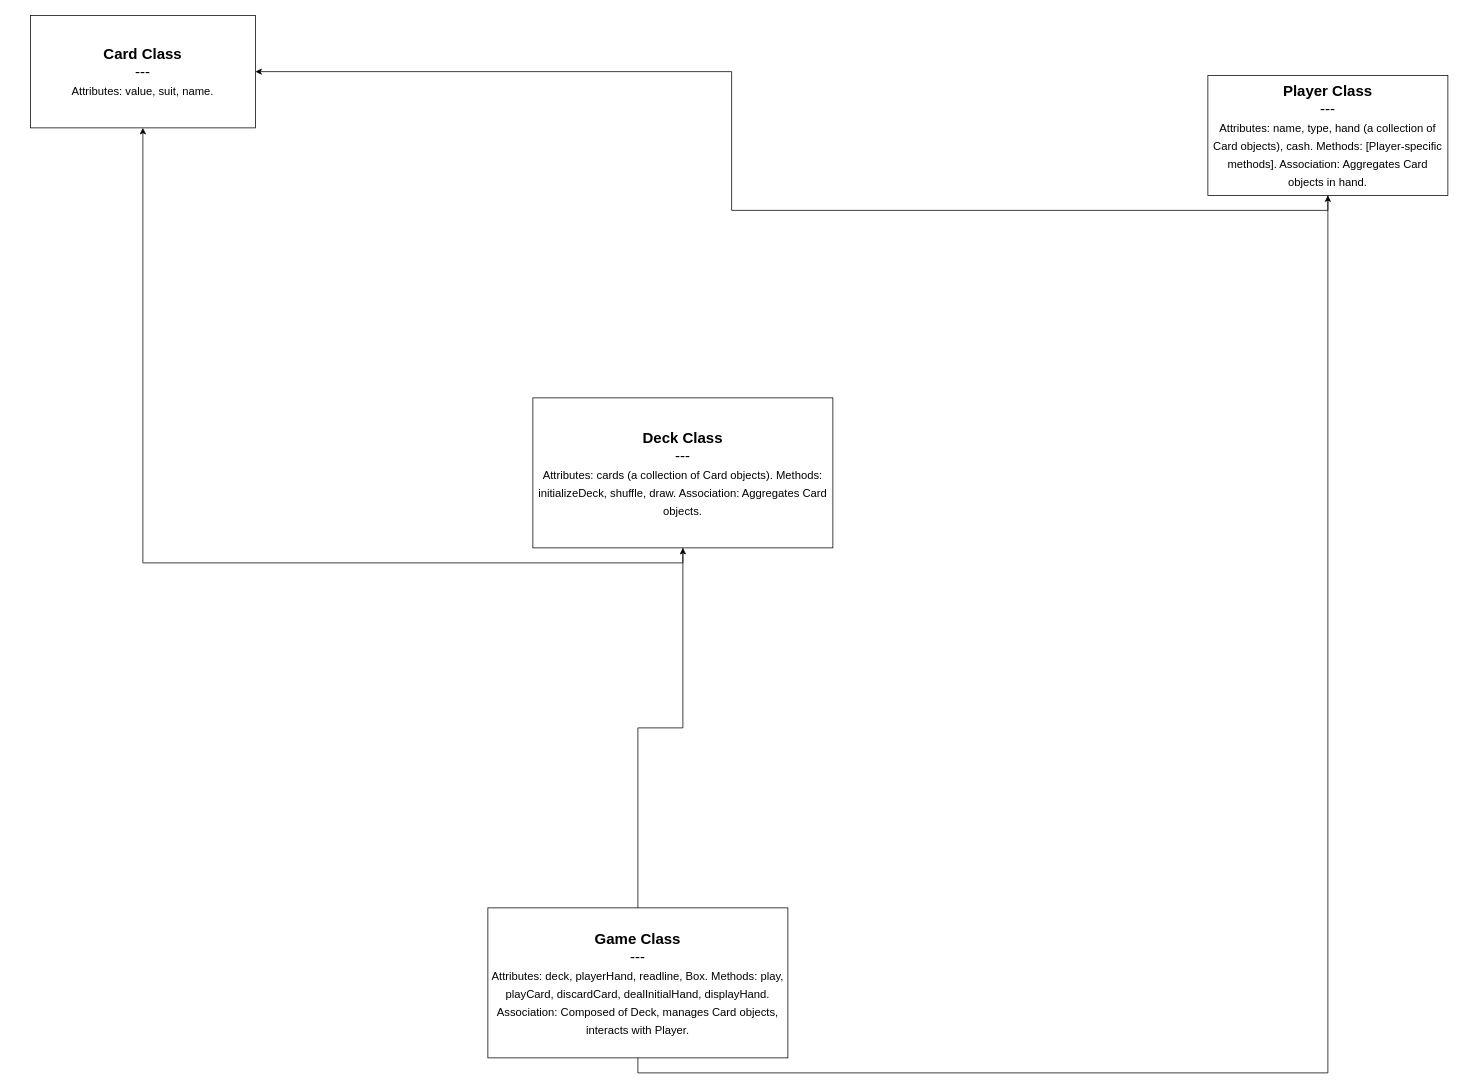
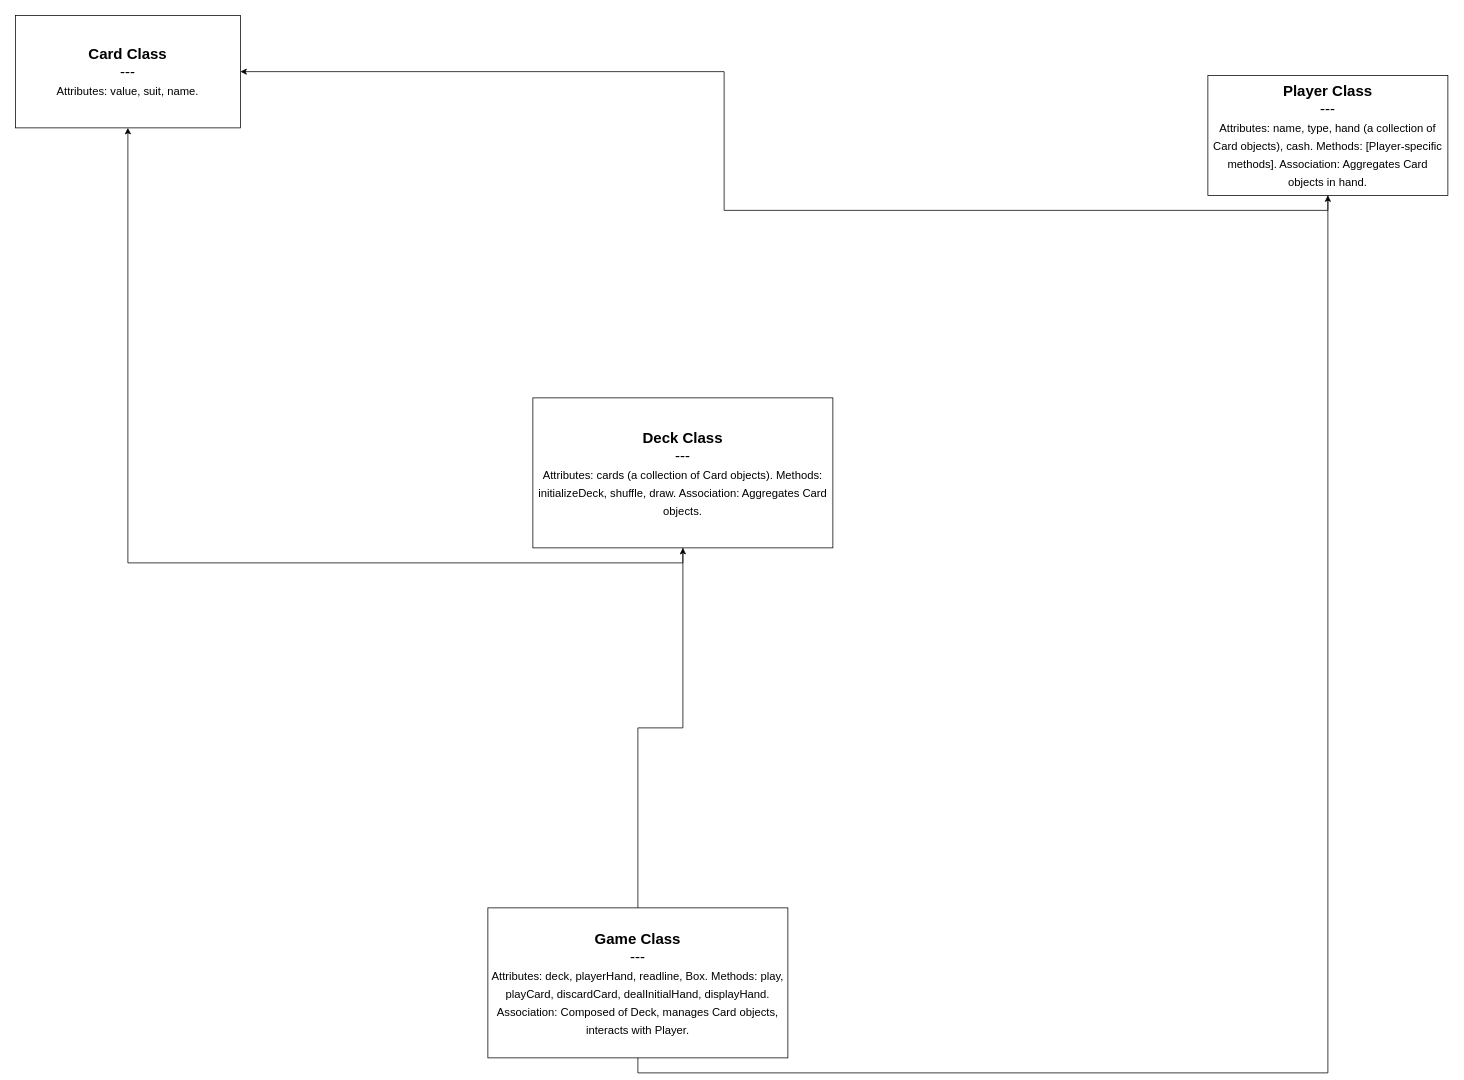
  <mxCell id="0" />
  <mxCell id="1" parent="0" />
- <mxCell id="2" value="&lt;font style=&quot;font-size: 20px;&quot;&gt;&lt;b&gt;Card Class&lt;/b&gt;&lt;br&gt;---&lt;br&gt;&lt;span style=&quot;font-size: 15px; background-color: initial;&quot;&gt;Attributes: value, suit, name.&lt;/span&gt;&lt;br&gt;&lt;/font&gt;" style="whiteSpace=wrap;html=1;aspect=fixed;" parent="1" vertex="1"><mxGeometry x="40" y="20" width="300" height="150" as="geometry" /></mxCell>
+ <mxCell id="2" value="&lt;font style=&quot;font-size: 20px;&quot;&gt;&lt;b&gt;Card Class&lt;/b&gt;&lt;br&gt;---&lt;br&gt;&lt;span style=&quot;font-size: 15px; background-color: initial;&quot;&gt;Attributes: value, suit, name.&lt;/span&gt;&lt;br&gt;&lt;/font&gt;" style="whiteSpace=wrap;html=1;aspect=fixed;" parent="1" vertex="1"><mxGeometry x="20" y="20" width="300" height="150" as="geometry" /></mxCell>
  <mxCell id="3" value="&lt;font style=&quot;font-size: 20px;&quot;&gt;&lt;b&gt;Deck Class&lt;/b&gt;&lt;br&gt;---&lt;br&gt;&lt;span style=&quot;font-size: 15px; background-color: initial;&quot;&gt;Attributes: cards (a collection of Card objects). Methods: initializeDeck, shuffle, draw. Association: Aggregates Card objects.&lt;/span&gt;&lt;br&gt;&lt;/font&gt;" style="whiteSpace=wrap;html=1;aspect=fixed;" parent="1" vertex="1"><mxGeometry x="710" y="530" width="400" height="200" as="geometry" /></mxCell>
  <mxCell id="4" value="&lt;font style=&quot;font-size: 20px;&quot;&gt;&lt;b&gt;Player Class&lt;/b&gt;&lt;br&gt;---&lt;br&gt;&lt;span style=&quot;font-size: 15px; background-color: initial;&quot;&gt;Attributes: name, type, hand (a collection of Card objects), cash. Methods: [Player-specific methods]. Association: Aggregates Card objects in hand.&lt;/span&gt;&lt;br&gt;&lt;/font&gt;" style="whiteSpace=wrap;html=1;aspect=fixed;" parent="1" vertex="1"><mxGeometry x="1610" y="100" width="320" height="160" as="geometry" /></mxCell>
  <mxCell id="5" value="&lt;font style=&quot;font-size: 20px;&quot;&gt;&lt;b&gt;Game Class&lt;/b&gt;&lt;br&gt;---&lt;br&gt;&lt;span style=&quot;font-size: 15px; background-color: initial;&quot;&gt;Attributes: deck, playerHand, readline, Box. Methods: play, playCard, discardCard, dealInitialHand, displayHand. Association: Composed of Deck, manages Card objects, interacts with Player.&lt;/span&gt;&lt;br&gt;&lt;/font&gt;" style="whiteSpace=wrap;html=1;aspect=fixed;" parent="1" vertex="1"><mxGeometry x="650" y="1210" width="400" height="200" as="geometry" /></mxCell>
  <mxCell id="6" style="edgeStyle=orthogonalEdgeStyle;rounded=0;orthogonalLoop=1;jettySize=auto;html=1;exitX=0.5;exitY=0;exitDx=0;exitDy=0;" parent="1" source="5" target="3" edge="1"><mxGeometry relative="1" as="geometry" /></mxCell>
  <mxCell id="7" style="edgeStyle=orthogonalEdgeStyle;rounded=0;orthogonalLoop=1;jettySize=auto;html=1;exitX=0.5;exitY=1;exitDx=0;exitDy=0;" parent="1" source="5" target="4" edge="1"><mxGeometry relative="1" as="geometry" /></mxCell>
  <mxCell id="8" style="edgeStyle=orthogonalEdgeStyle;rounded=0;orthogonalLoop=1;jettySize=auto;html=1;exitX=0.5;exitY=1;exitDx=0;exitDy=0;" parent="1" source="3" target="2" edge="1"><mxGeometry relative="1" as="geometry" /></mxCell>
  <mxCell id="9" style="edgeStyle=orthogonalEdgeStyle;rounded=0;orthogonalLoop=1;jettySize=auto;html=1;exitX=0.5;exitY=1;exitDx=0;exitDy=0;" parent="1" source="4" target="2" edge="1"><mxGeometry relative="1" as="geometry" /></mxCell>
